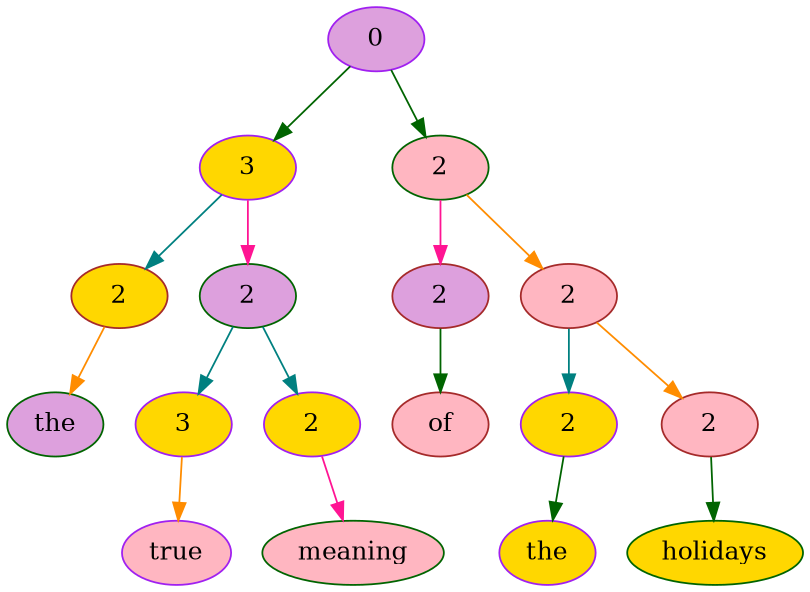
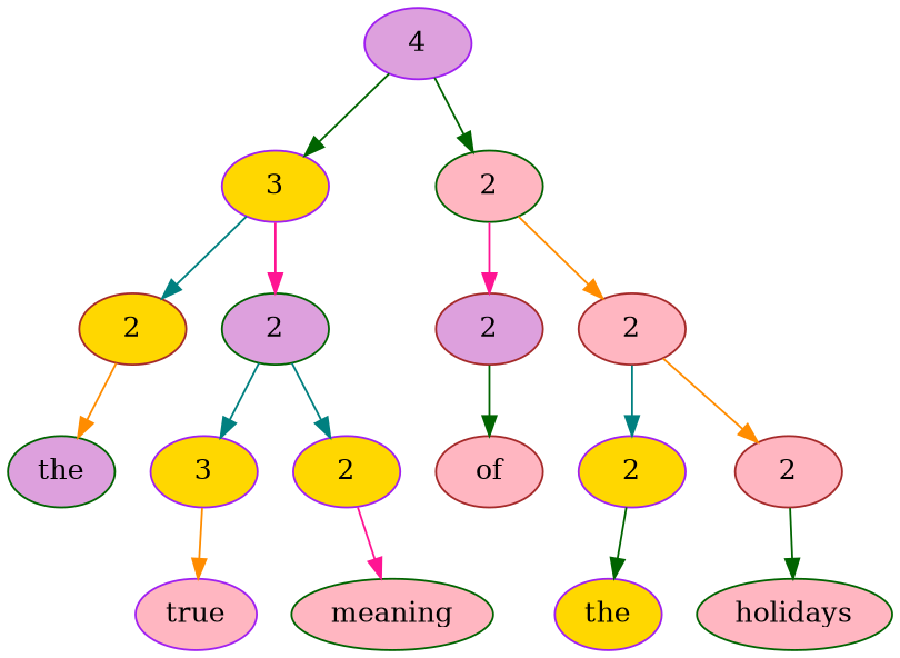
  digraph {
    node [color=purple fillcolor=lightpink style=filled]
    edge [color=darkgreen]
-   n1 [fillcolor=plum label=0]
+   n1 [fillcolor=plum label=4]
    n2 [fillcolor=gold label=3]
    n3 [color=darkgreen label=2]
    n4 [color=brown fillcolor=gold label=2]
    n5 [color=darkgreen fillcolor=plum label=2]
    n6 [color=brown fillcolor=plum label=2]
    n7 [color=brown label=2]
    n8 [color=darkgreen fillcolor=plum label=the]
    n9 [fillcolor=gold label=3]
    n10 [fillcolor=gold label=2]
    n11 [color=brown label=of]
    n12 [fillcolor=gold label=2]
    n13 [color=brown label=2]
    n14 [label=true]
    n15 [color=darkgreen label=meaning]
    n16 [fillcolor=gold label=the]
-   n17 [color=darkgreen fillcolor=gold label=holidays]
+   n17 [color=darkgreen label=holidays]
    n1 -> n2
    n1 -> n3
    n2 -> n4 [color=teal]
    n2 -> n5 [color=deeppink]
    n3 -> n6 [color=deeppink]
    n3 -> n7 [color=darkorange]
    n4 -> n8 [color=darkorange]
    n5 -> n9 [color=teal]
    n5 -> n10 [color=teal]
    n6 -> n11
    n7 -> n12 [color=teal]
    n7 -> n13 [color=darkorange]
    n9 -> n14 [color=darkorange]
    n10 -> n15 [color=deeppink]
    n12 -> n16
    n13 -> n17
  }
